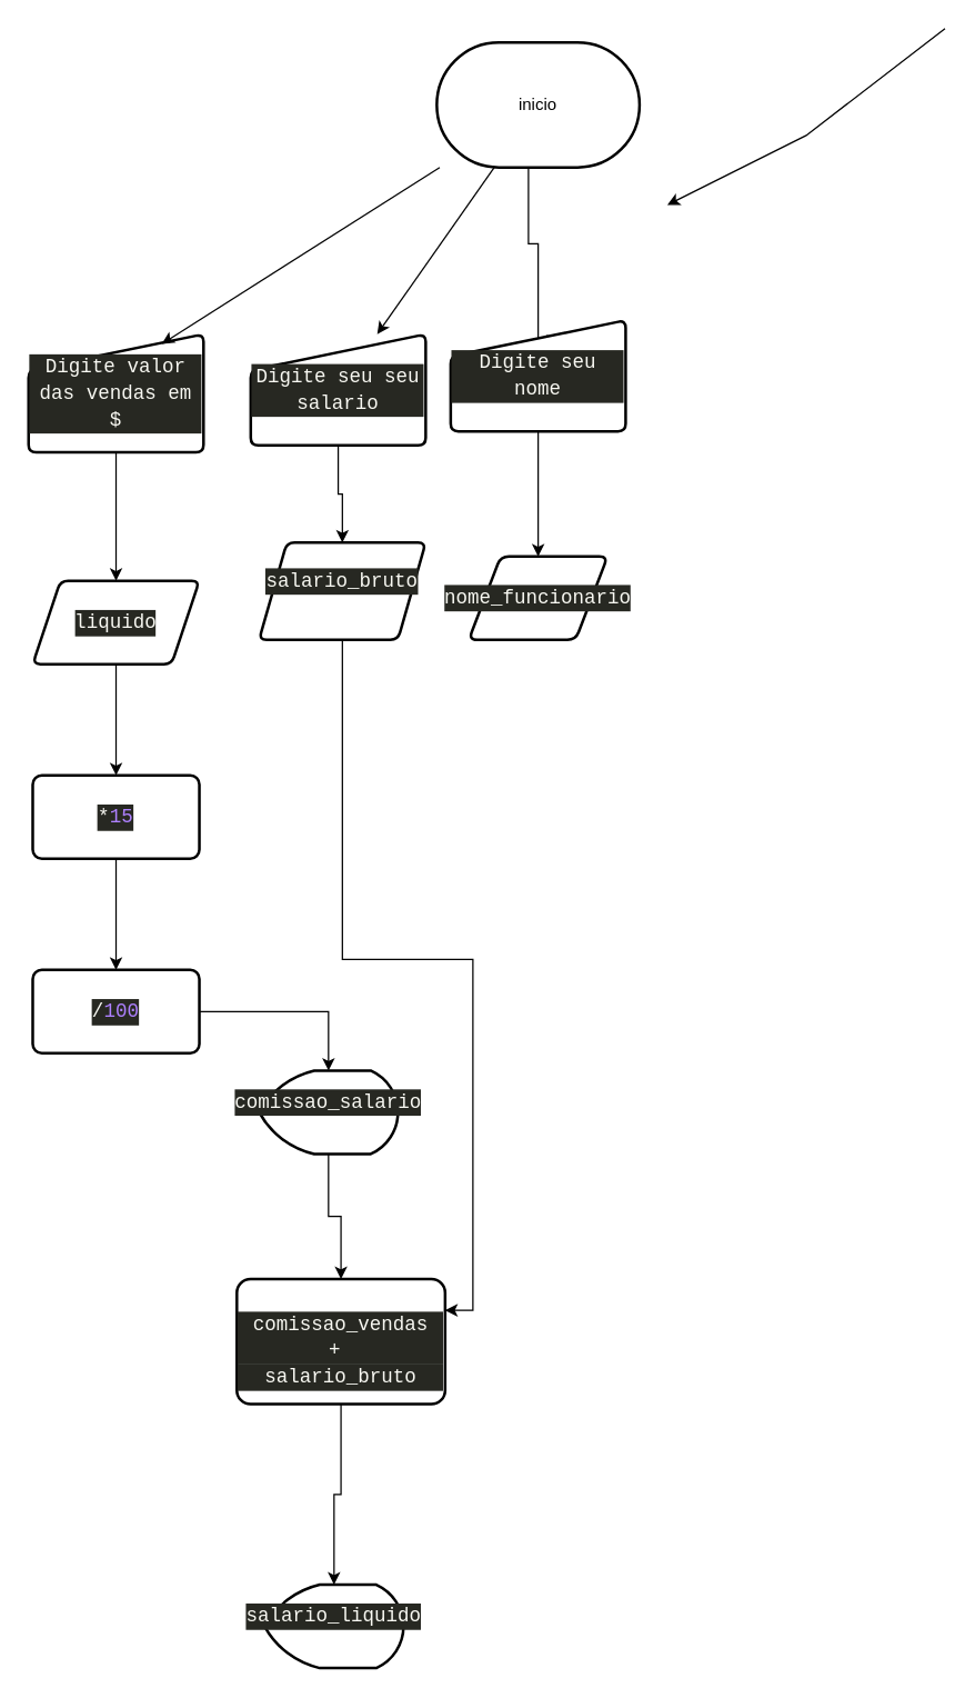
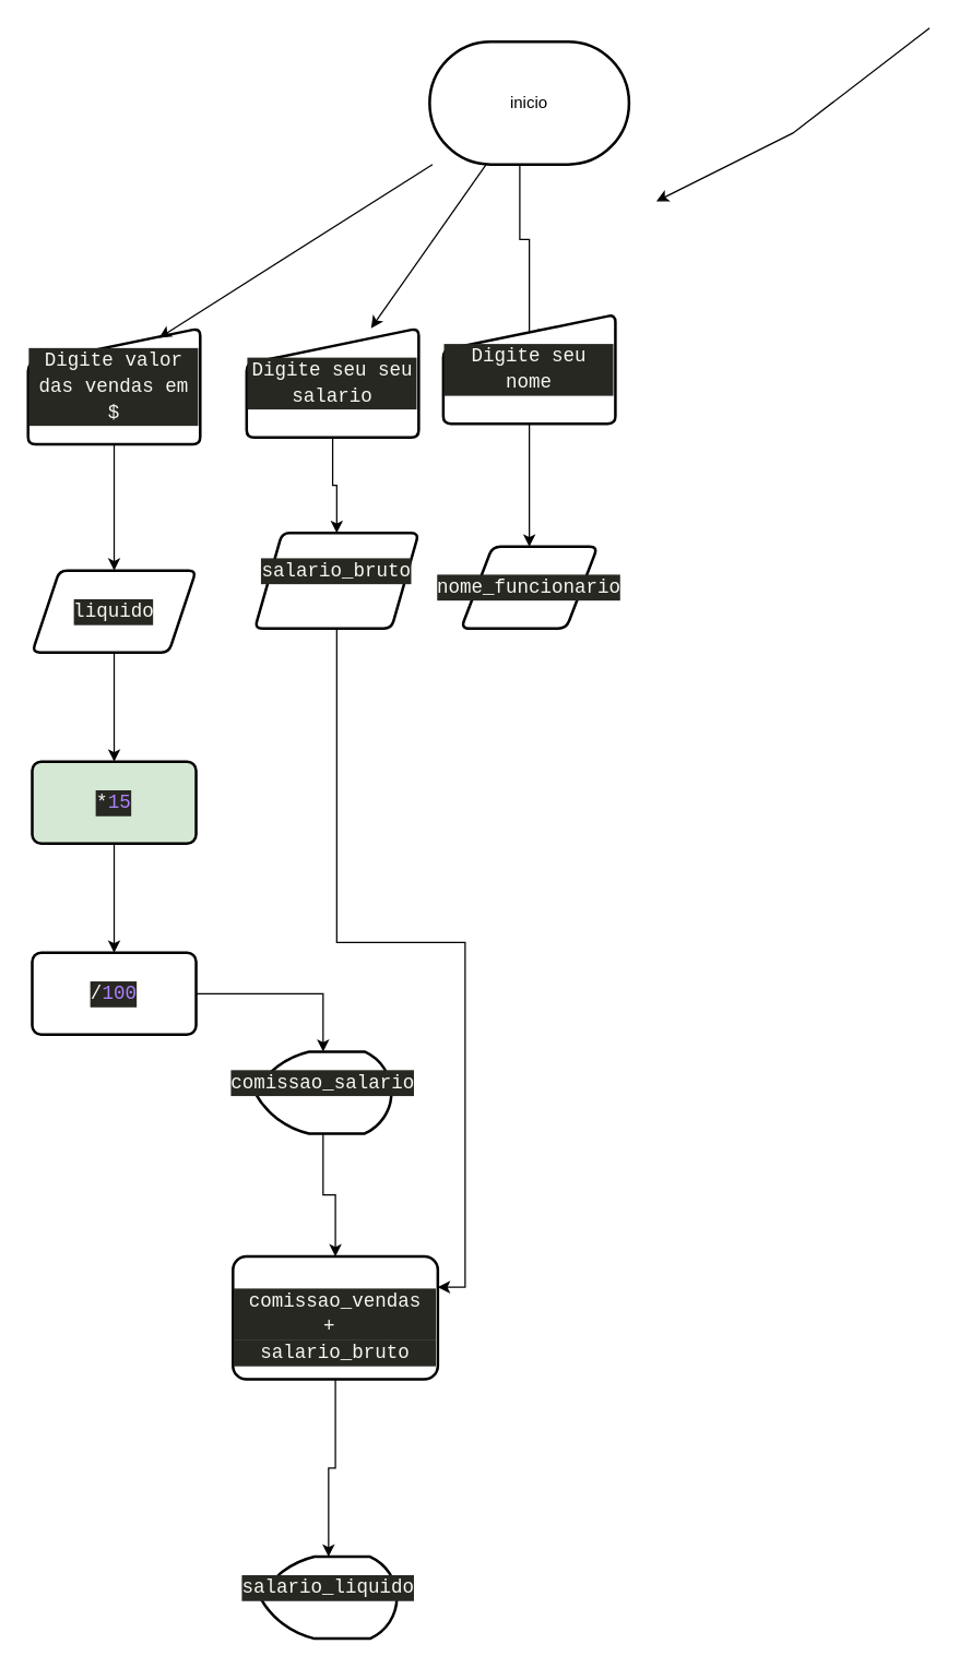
  <mxCell id="0" />
  <mxCell id="1" parent="0" />
  <mxCell id="2" value="" style="edgeStyle=orthogonalEdgeStyle;rounded=0;orthogonalLoop=1;jettySize=auto;html=1;entryX=0.484;entryY=0.188;entryDx=0;entryDy=0;entryPerimeter=0;" edge="1" parent="1" source="3" target="4"><mxGeometry relative="1" as="geometry"><Array as="points"><mxPoint x="380" y="175" /><mxPoint x="387" y="175" /><mxPoint x="387" y="245" /></Array></mxGeometry></mxCell>
  <mxCell id="3" value="inicio" style="strokeWidth=2;html=1;shape=mxgraph.flowchart.terminator;whiteSpace=wrap;" vertex="1" parent="1"><mxGeometry x="314" y="30" width="146" height="90" as="geometry" /></mxCell>
  <mxCell id="4" value="&lt;div style=&quot;color: rgb(248, 248, 242); background-color: rgb(39, 40, 34); font-family: Consolas, &amp;quot;Courier New&amp;quot;, monospace; font-size: 14px; line-height: 19px;&quot;&gt;Digite seu nome&lt;/div&gt;" style="html=1;strokeWidth=2;shape=manualInput;whiteSpace=wrap;rounded=1;size=26;arcSize=11;" vertex="1" parent="1"><mxGeometry x="324" y="230" width="126" height="80" as="geometry" /></mxCell>
  <mxCell id="5" value="" style="edgeStyle=orthogonalEdgeStyle;rounded=0;orthogonalLoop=1;jettySize=auto;html=1;" edge="1" parent="1" source="6" target="17"><mxGeometry relative="1" as="geometry" /></mxCell>
  <mxCell id="6" value="&lt;div style=&quot;color: rgb(248, 248, 242); background-color: rgb(39, 40, 34); font-family: Consolas, &amp;quot;Courier New&amp;quot;, monospace; font-size: 14px; line-height: 19px;&quot;&gt;Digite seu seu salario&lt;/div&gt;" style="html=1;strokeWidth=2;shape=manualInput;whiteSpace=wrap;rounded=1;size=26;arcSize=11;" vertex="1" parent="1"><mxGeometry x="180" y="240" width="126" height="80" as="geometry" /></mxCell>
  <mxCell id="7" value="" style="edgeStyle=orthogonalEdgeStyle;rounded=0;orthogonalLoop=1;jettySize=auto;html=1;" edge="1" parent="1" source="8" target="15"><mxGeometry relative="1" as="geometry" /></mxCell>
  <mxCell id="8" value="&lt;div style=&quot;color: rgb(248, 248, 242); background-color: rgb(39, 40, 34); font-family: Consolas, &amp;quot;Courier New&amp;quot;, monospace; font-size: 14px; line-height: 19px;&quot;&gt;Digite valor das vendas em $&lt;/div&gt;" style="html=1;strokeWidth=2;shape=manualInput;whiteSpace=wrap;rounded=1;size=26;arcSize=11;" vertex="1" parent="1"><mxGeometry x="20" y="240" width="126" height="85" as="geometry" /></mxCell>
  <mxCell id="9" value="" style="edgeStyle=orthogonalEdgeStyle;rounded=0;orthogonalLoop=1;jettySize=auto;html=1;exitX=0.5;exitY=1;exitDx=0;exitDy=0;" edge="1" parent="1" source="4" target="10"><mxGeometry relative="1" as="geometry"><mxPoint x="387" y="360" as="targetPoint" /><mxPoint x="387" y="310" as="sourcePoint" /></mxGeometry></mxCell>
  <mxCell id="10" value="&lt;div style=&quot;color: rgb(248, 248, 242); background-color: rgb(39, 40, 34); font-family: Consolas, &amp;quot;Courier New&amp;quot;, monospace; font-size: 14px; line-height: 19px;&quot;&gt;nome_funcionario&lt;/div&gt;" style="shape=parallelogram;html=1;strokeWidth=2;perimeter=parallelogramPerimeter;whiteSpace=wrap;rounded=1;arcSize=12;size=0.23;" vertex="1" parent="1"><mxGeometry x="337" y="400" width="100" height="60" as="geometry" /></mxCell>
  <mxCell id="11" value="" style="edgeStyle=none;orthogonalLoop=1;jettySize=auto;html=1;rounded=0;entryX=0.762;entryY=0.082;entryDx=0;entryDy=0;entryPerimeter=0;" edge="1" parent="1" source="3" target="8"><mxGeometry width="100" relative="1" as="geometry"><mxPoint x="260" y="130" as="sourcePoint" /><mxPoint x="400" y="150" as="targetPoint" /><Array as="points" /></mxGeometry></mxCell>
  <mxCell id="12" value="" style="edgeStyle=none;orthogonalLoop=1;jettySize=auto;html=1;rounded=0;" edge="1" parent="1" source="3" target="6"><mxGeometry width="100" relative="1" as="geometry"><mxPoint x="364" y="120" as="sourcePoint" /><mxPoint x="200" y="257" as="targetPoint" /><Array as="points" /></mxGeometry></mxCell>
  <mxCell id="13" value="" style="edgeStyle=none;orthogonalLoop=1;jettySize=auto;html=1;rounded=0;entryX=0.762;entryY=0.082;entryDx=0;entryDy=0;entryPerimeter=0;" edge="1" parent="1"><mxGeometry width="100" relative="1" as="geometry"><mxPoint x="680" y="20" as="sourcePoint" /><mxPoint x="480" y="147" as="targetPoint" /><Array as="points"><mxPoint x="580" y="97" /></Array></mxGeometry></mxCell>
  <mxCell id="14" value="" style="edgeStyle=orthogonalEdgeStyle;rounded=0;orthogonalLoop=1;jettySize=auto;html=1;" edge="1" parent="1" source="15" target="19"><mxGeometry relative="1" as="geometry" /></mxCell>
  <mxCell id="15" value="&lt;br&gt;&lt;div style=&quot;color: rgb(248, 248, 242); background-color: rgb(39, 40, 34); font-family: Consolas, &amp;quot;Courier New&amp;quot;, monospace; font-weight: normal; font-size: 14px; line-height: 19px;&quot;&gt;&lt;div&gt;&lt;span style=&quot;color: #f8f8f2;&quot;&gt;liquido&lt;/span&gt;&lt;/div&gt;&lt;/div&gt;&lt;br&gt;" style="shape=parallelogram;perimeter=parallelogramPerimeter;whiteSpace=wrap;html=1;fixedSize=1;strokeWidth=2;rounded=1;arcSize=11;" vertex="1" parent="1"><mxGeometry x="23" y="417.5" width="120" height="60" as="geometry" /></mxCell>
  <mxCell id="16" style="edgeStyle=orthogonalEdgeStyle;rounded=0;orthogonalLoop=1;jettySize=auto;html=1;entryX=1;entryY=0.25;entryDx=0;entryDy=0;" edge="1" parent="1" source="17" target="24"><mxGeometry relative="1" as="geometry"><mxPoint x="360" y="840" as="targetPoint" /></mxGeometry></mxCell>
  <mxCell id="17" value="&#10;&lt;div style=&quot;color: rgb(248, 248, 242); background-color: rgb(39, 40, 34); font-family: Consolas, &amp;quot;Courier New&amp;quot;, monospace; font-weight: normal; font-size: 14px; line-height: 19px;&quot;&gt;&lt;div&gt;&lt;span style=&quot;color: #f8f8f2;&quot;&gt;salario_bruto&lt;/span&gt;&lt;/div&gt;&lt;/div&gt;&#10;&#10;" style="shape=parallelogram;perimeter=parallelogramPerimeter;whiteSpace=wrap;html=1;fixedSize=1;strokeWidth=2;rounded=1;arcSize=11;" vertex="1" parent="1"><mxGeometry x="186" y="390" width="120" height="70" as="geometry" /></mxCell>
  <mxCell id="18" value="" style="edgeStyle=orthogonalEdgeStyle;rounded=0;orthogonalLoop=1;jettySize=auto;html=1;" edge="1" parent="1" source="19" target="21"><mxGeometry relative="1" as="geometry" /></mxCell>
- <mxCell id="19" value="&lt;div style=&quot;color: rgb(248, 248, 242); background-color: rgb(39, 40, 34); font-family: Consolas, &amp;quot;Courier New&amp;quot;, monospace; font-size: 14px; line-height: 19px;&quot;&gt;*&lt;span style=&quot;color: #ae81ff;&quot;&gt;15&lt;/span&gt;&lt;/div&gt;" style="whiteSpace=wrap;html=1;strokeWidth=2;rounded=1;arcSize=11;" vertex="1" parent="1"><mxGeometry x="23" y="557.5" width="120" height="60" as="geometry" /></mxCell>
+ <mxCell id="19" value="&lt;div style=&quot;color: rgb(248, 248, 242); background-color: rgb(39, 40, 34); font-family: Consolas, &amp;quot;Courier New&amp;quot;, monospace; font-size: 14px; line-height: 19px;&quot;&gt;*&lt;span style=&quot;color: #ae81ff;&quot;&gt;15&lt;/span&gt;&lt;/div&gt;" style="whiteSpace=wrap;html=1;strokeWidth=2;rounded=1;arcSize=11;fillColor=#d5e8d4;" vertex="1" parent="1"><mxGeometry x="23" y="557.5" width="120" height="60" as="geometry" /></mxCell>
  <mxCell id="20" value="" style="edgeStyle=orthogonalEdgeStyle;rounded=0;orthogonalLoop=1;jettySize=auto;html=1;" edge="1" parent="1" source="21" target="26"><mxGeometry relative="1" as="geometry"><mxPoint x="230" y="780" as="targetPoint" /></mxGeometry></mxCell>
  <mxCell id="21" value="&lt;div style=&quot;color: rgb(248, 248, 242); background-color: rgb(39, 40, 34); font-family: Consolas, &amp;quot;Courier New&amp;quot;, monospace; font-size: 14px; line-height: 19px;&quot;&gt;/&lt;span style=&quot;color: #ae81ff;&quot;&gt;100&lt;/span&gt;&lt;/div&gt;" style="rounded=1;whiteSpace=wrap;html=1;strokeWidth=2;arcSize=11;" vertex="1" parent="1"><mxGeometry x="23" y="697.5" width="120" height="60" as="geometry" /></mxCell>
  <mxCell id="22" value="" style="edgeStyle=orthogonalEdgeStyle;rounded=0;orthogonalLoop=1;jettySize=auto;html=1;" edge="1" parent="1" source="26" target="24"><mxGeometry relative="1" as="geometry"><mxPoint x="230" y="840" as="sourcePoint" /></mxGeometry></mxCell>
  <mxCell id="23" value="" style="edgeStyle=orthogonalEdgeStyle;rounded=0;orthogonalLoop=1;jettySize=auto;html=1;entryX=0.5;entryY=0;entryDx=0;entryDy=0;entryPerimeter=0;" edge="1" parent="1" source="24" target="25"><mxGeometry relative="1" as="geometry"><mxPoint x="243" y="1120" as="targetPoint" /></mxGeometry></mxCell>
  <mxCell id="24" value="&lt;br&gt;&lt;div style=&quot;border-color: var(--border-color); font-style: normal; font-variant-ligatures: normal; font-variant-caps: normal; font-weight: normal; letter-spacing: normal; orphans: 2; text-align: center; text-indent: 0px; text-transform: none; widows: 2; word-spacing: 0px; -webkit-text-stroke-width: 0px; text-decoration-thickness: initial; text-decoration-style: initial; text-decoration-color: initial; color: rgb(248, 248, 242); background-color: rgb(39, 40, 34); font-family: Consolas, &amp;quot;Courier New&amp;quot;, monospace; font-size: 14px; line-height: 19px;&quot;&gt;&lt;div style=&quot;border-color: var(--border-color);&quot;&gt;&lt;span style=&quot;border-color: var(--border-color); color: rgb(248, 248, 242);&quot;&gt;comissao_vendas +&amp;nbsp;&lt;/span&gt;&lt;/div&gt;&lt;/div&gt;&lt;div style=&quot;border-color: var(--border-color); color: rgb(248, 248, 242); background-color: rgb(39, 40, 34); font-family: Consolas, &amp;quot;Courier New&amp;quot;, monospace; font-size: 14px; line-height: 19px;&quot;&gt;&lt;div style=&quot;border-color: var(--border-color);&quot;&gt;salario_bruto&lt;/div&gt;&lt;/div&gt;" style="rounded=1;whiteSpace=wrap;html=1;strokeWidth=2;arcSize=11;" vertex="1" parent="1"><mxGeometry x="170" y="920" width="150" height="90" as="geometry" /></mxCell>
  <mxCell id="25" value="&#10;&lt;div style=&quot;color: rgb(248, 248, 242); background-color: rgb(39, 40, 34); font-family: Consolas, &amp;quot;Courier New&amp;quot;, monospace; font-weight: normal; font-size: 14px; line-height: 19px;&quot;&gt;&lt;div&gt;&lt;span style=&quot;color: #f8f8f2;&quot;&gt;salario_liquido&lt;/span&gt;&lt;/div&gt;&lt;/div&gt;&#10;&#10;" style="strokeWidth=2;html=1;shape=mxgraph.flowchart.display;whiteSpace=wrap;" vertex="1" parent="1"><mxGeometry x="190" y="1140" width="100" height="60" as="geometry" /></mxCell>
  <mxCell id="26" value="&lt;br&gt;&lt;div style=&quot;border-color: var(--border-color); font-style: normal; font-variant-ligatures: normal; font-variant-caps: normal; font-weight: normal; letter-spacing: normal; orphans: 2; text-align: center; text-indent: 0px; text-transform: none; widows: 2; word-spacing: 0px; -webkit-text-stroke-width: 0px; text-decoration-thickness: initial; text-decoration-style: initial; text-decoration-color: initial; color: rgb(248, 248, 242); background-color: rgb(39, 40, 34); font-family: Consolas, &amp;quot;Courier New&amp;quot;, monospace; font-size: 14px; line-height: 19px;&quot;&gt;&lt;div style=&quot;border-color: var(--border-color);&quot;&gt;&lt;span style=&quot;border-color: var(--border-color); color: rgb(248, 248, 242);&quot;&gt;comissao_salario&lt;/span&gt;&lt;/div&gt;&lt;/div&gt;&lt;br style=&quot;border-color: var(--border-color); color: rgb(0, 0, 0); font-family: Helvetica; font-size: 12px; font-style: normal; font-variant-ligatures: normal; font-variant-caps: normal; font-weight: 400; letter-spacing: normal; orphans: 2; text-align: center; text-indent: 0px; text-transform: none; widows: 2; word-spacing: 0px; -webkit-text-stroke-width: 0px; background-color: rgb(251, 251, 251); text-decoration-thickness: initial; text-decoration-style: initial; text-decoration-color: initial;&quot;&gt;&lt;br&gt;" style="strokeWidth=2;html=1;shape=mxgraph.flowchart.display;whiteSpace=wrap;" vertex="1" parent="1"><mxGeometry x="186" y="770" width="100" height="60" as="geometry" /></mxCell>
